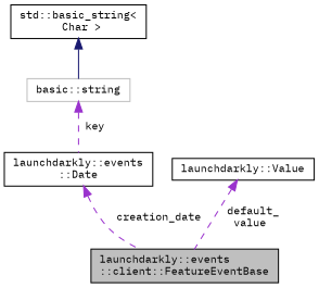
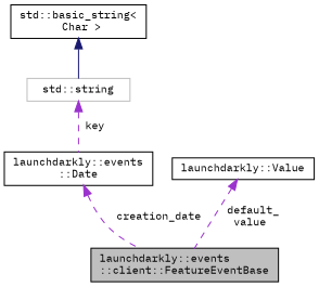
  digraph {
    fontname="IBM Plex Mono"
    node [color=black fillcolor=white fontname="IBM Plex Mono" fontsize=10 shape=record style=filled]
    edge [color=darkorchid3 dir=back fontname="IBM Plex Mono" fontsize=10 labelfontname=Helvetica labelfontsize=10 style=dashed]
    n1 [fillcolor=grey75 fontcolor=black height=0.2 label="launchdarkly::events\l::client::FeatureEventBase" width=0.4]
    n2 [height=0.2 label="launchdarkly::events\l::Date" width=0.4]
-   n3 [color=grey75 height=0.2 label="basic::string" width=0.4]
+   n3 [color=grey75 height=0.2 label="std::string" width=0.4]
    n4 [height=0.2 label="std::basic_string\<\l Char \>" width=0.4]
    n5 [height=0.2 label="launchdarkly::Value" width=0.4]
    n2 -> n1 [label=" creation_date"]
    n3 -> n2 [label=" key"]
    n4 -> n3 [color=midnightblue style=solid]
    n5 -> n1 [label=" default_\nvalue"]
  }
